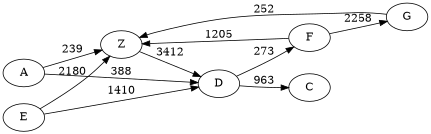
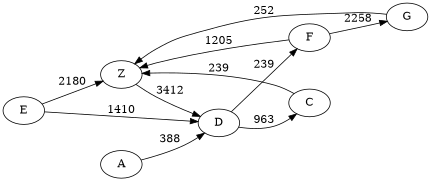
  digraph {
    rankdir=LR
    E
    Z
    D
    A
    G
    C
    F
    E -> Z [label=2180]
    E -> D [label=1410]
    Z -> D [label=3412]
    D -> C [label=963]
-   D -> F [label=273]
+   D -> F [label=239]
    A -> D [label=388]
    G -> Z [label=252]
-   A -> Z [label=239]
+   C -> Z [label=239]
    F -> Z [label=1205]
    F -> G [label=2258]
  }
